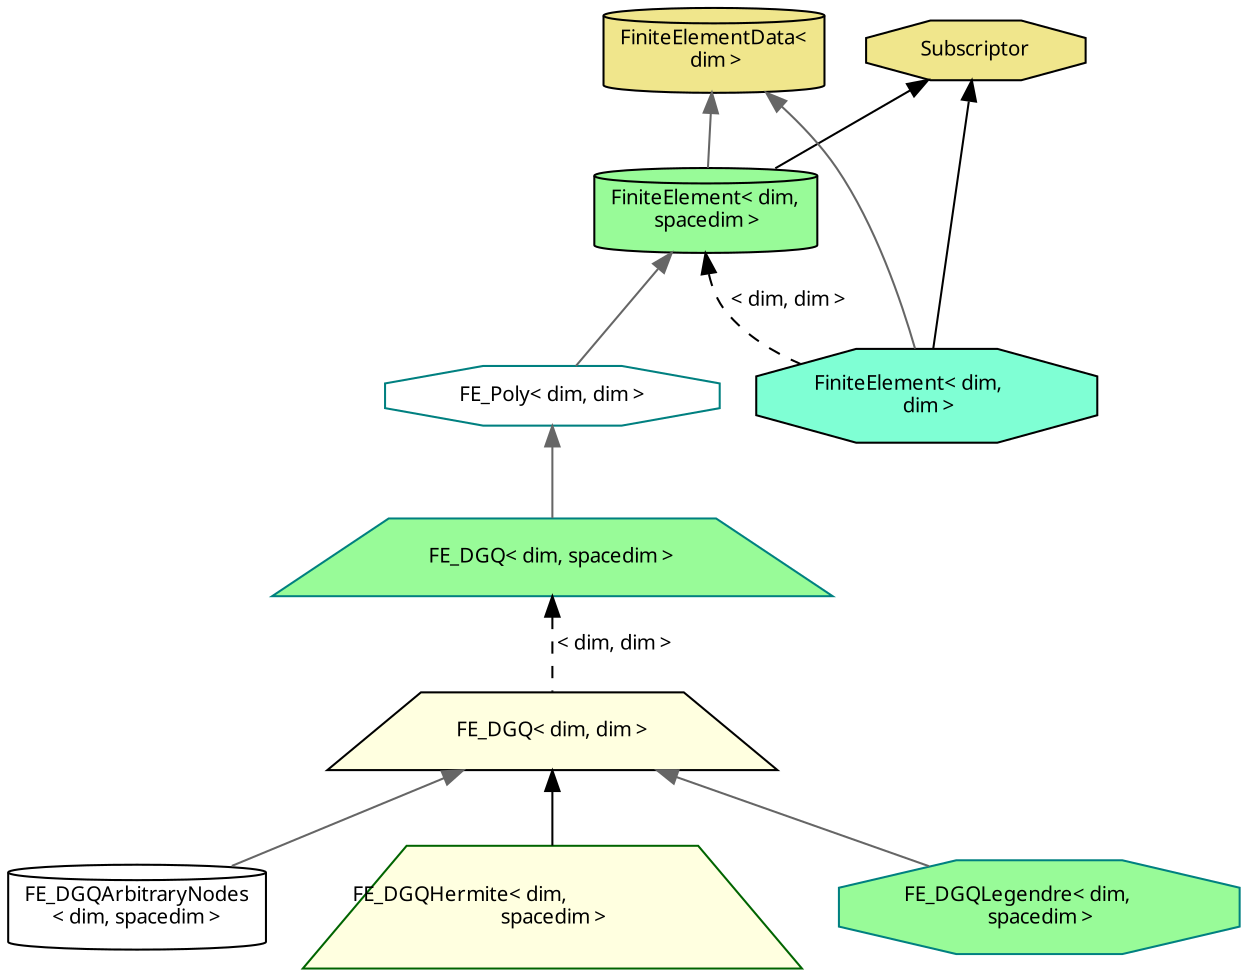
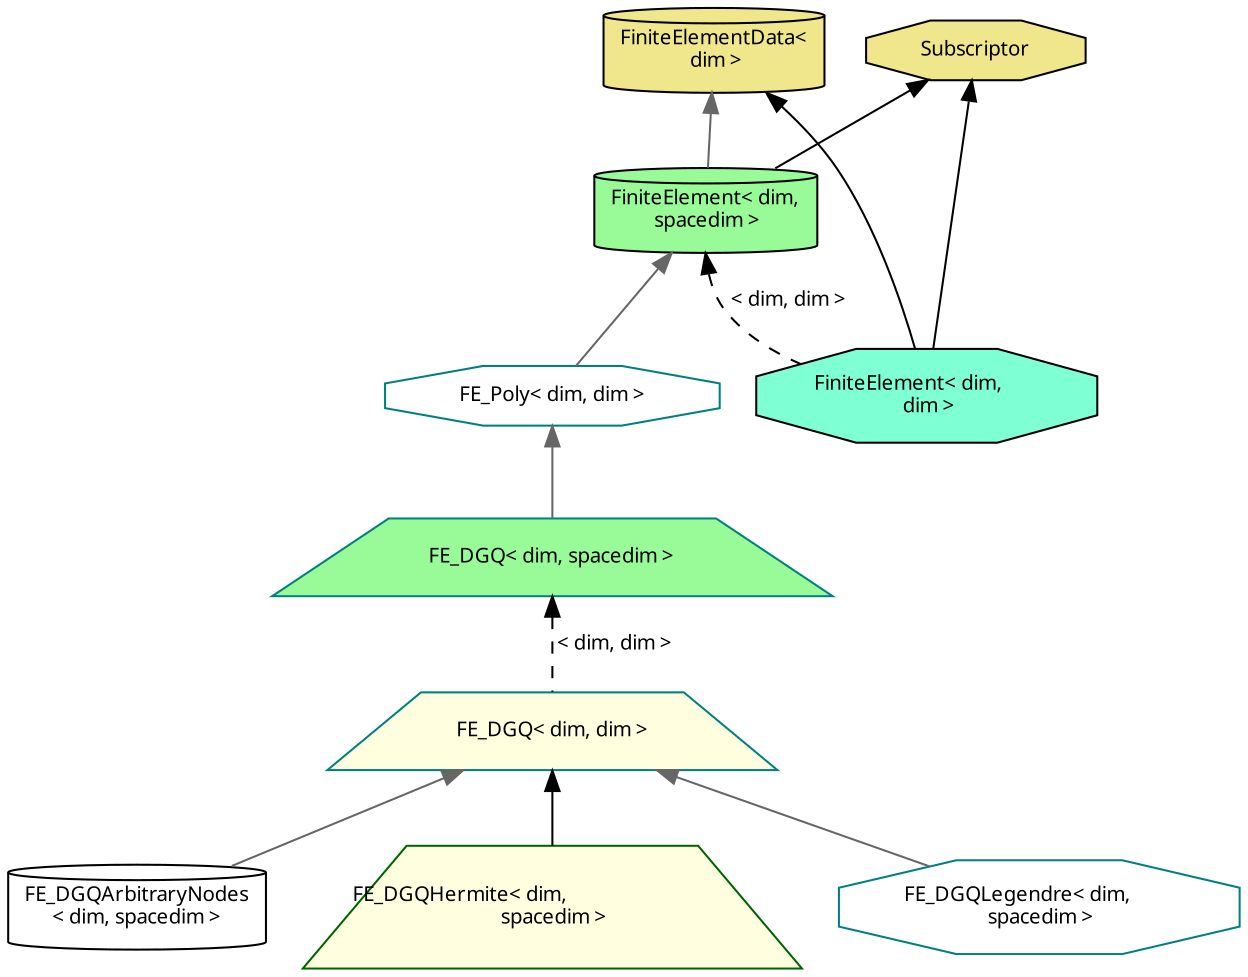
  digraph {
    fontname="Noto Sans"
    rankdir=TB
    node [color=black fillcolor=white fontname="Noto Sans" fontsize=10 shape=octagon style=filled]
    edge [color=gray40 dir=back fontname="Noto Sans" fontsize=10 labelfontname=Helvetica labelfontsize=10 style=solid]
    n1 [color=teal fillcolor=palegreen fontcolor=black height=0.2 label="FE_DGQ\< dim, spacedim \>" shape=trapezium width=0.4]
-   n2 [fillcolor=lightyellow height=0.2 label="FE_DGQ\< dim, dim \>" shape=trapezium width=0.4]
+   n2 [color=teal fillcolor=lightyellow height=0.2 label="FE_DGQ\< dim, dim \>" shape=trapezium width=0.4]
    n3 [height=0.2 label="FE_DGQArbitraryNodes\l\< dim, spacedim \>" shape=cylinder width=0.4]
    n4 [color=darkgreen fillcolor=lightyellow height=0.2 label="FE_DGQHermite\< dim,\l spacedim \>" shape=trapezium width=0.4]
-   n5 [color=teal fillcolor=palegreen height=0.2 label="FE_DGQLegendre\< dim,\l spacedim \>" width=0.4]
+   n5 [color=teal height=0.2 label="FE_DGQLegendre\< dim,\l spacedim \>" width=0.4]
    n6 [color=teal height=0.2 label="FE_Poly\< dim, dim \>" width=0.4]
    n7 [fillcolor=palegreen height=0.2 label="FiniteElement\< dim,\l spacedim \>" shape=cylinder width=0.4]
    n8 [fillcolor=aquamarine height=0.2 label="FiniteElement\< dim,\l dim \>" width=0.4]
    n9 [fillcolor=khaki height=0.2 label=Subscriptor width=0.4]
    n10 [fillcolor=khaki height=0.2 label="FiniteElementData\<\l dim \>" shape=cylinder width=0.4]
    n1 -> n2 [color=black label=" \< dim, dim \>" style=dashed]
    n2 -> n3
    n2 -> n4 [color=black]
    n2 -> n5
    n6 -> n1
    n7 -> n6
    n7 -> n8 [color=black label=" \< dim, dim \>" style=dashed]
    n9 -> n7 [color=black]
    n9 -> n8 [color=black]
    n10 -> n7
-   n10 -> n8
+   n10 -> n8 [color=black]
  }
